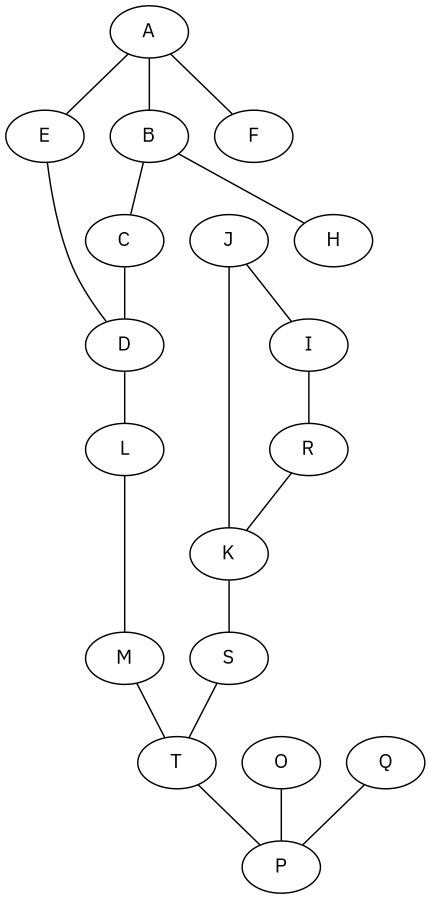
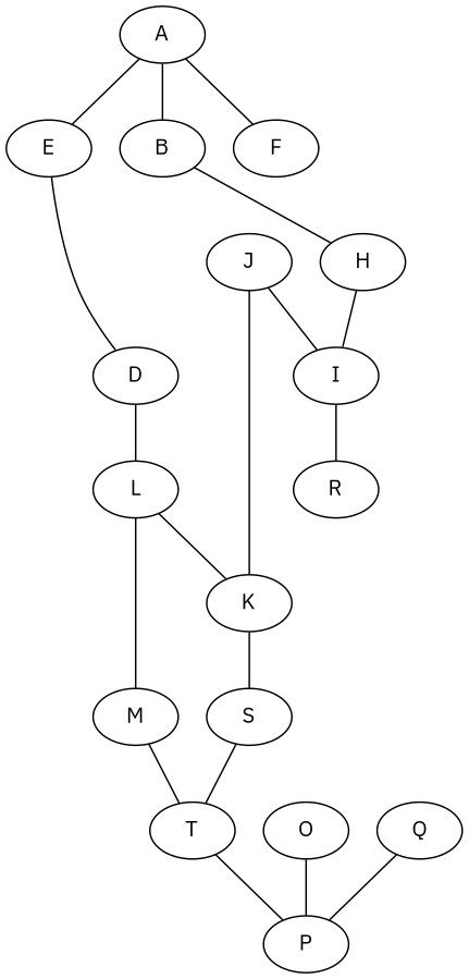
  graph {
    fontname="IBM Plex Sans"
    node [fontname="IBM Plex Sans"]
    edge [fontname="IBM Plex Sans"]
    A
    B
    E
    F
-   C
    H
    D
    I
    L
    O
    P
    J
    K
    R
    M
    S
    T
    Q
    A -- B
    A -- E
    A -- F
-   B -- C
    B -- H
    E -- D
-   C -- D
+   H -- I
    D -- L
    I -- R
-   R -- K
+   L -- K
    L -- M
    O -- P
    J -- I
    J -- K
    K -- S
    M -- T
    S -- T
    T -- P
    Q -- P
  }
